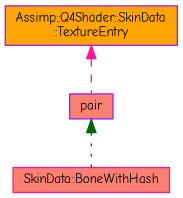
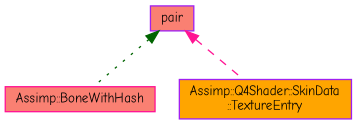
  digraph {
    fontname="Comic Neue"
    rankdir=TB
    node [color=purple fillcolor=salmon fontname="Comic Neue" fontsize=10 shape=record style=filled]
    edge [dir=back fontname="Comic Neue" fontsize=10 labelfontname=Helvetica labelfontsize=10]
    n1 [height=0.2 label=pair width=0.4]
-   n2 [color=deeppink height=0.2 label="SkinData::BoneWithHash" width=0.4]
+   n2 [color=deeppink height=0.2 label="Assimp::BoneWithHash" width=0.4]
    n3 [fillcolor=orange height=0.2 label="Assimp::Q4Shader::SkinData\l::TextureEntry" width=0.4]
    n1 -> n2 [color=darkgreen style=dotted]
-   n3 -> n1 [color=deeppink style=dashed]
+   n1 -> n3 [color=deeppink style=dashed]
  }
